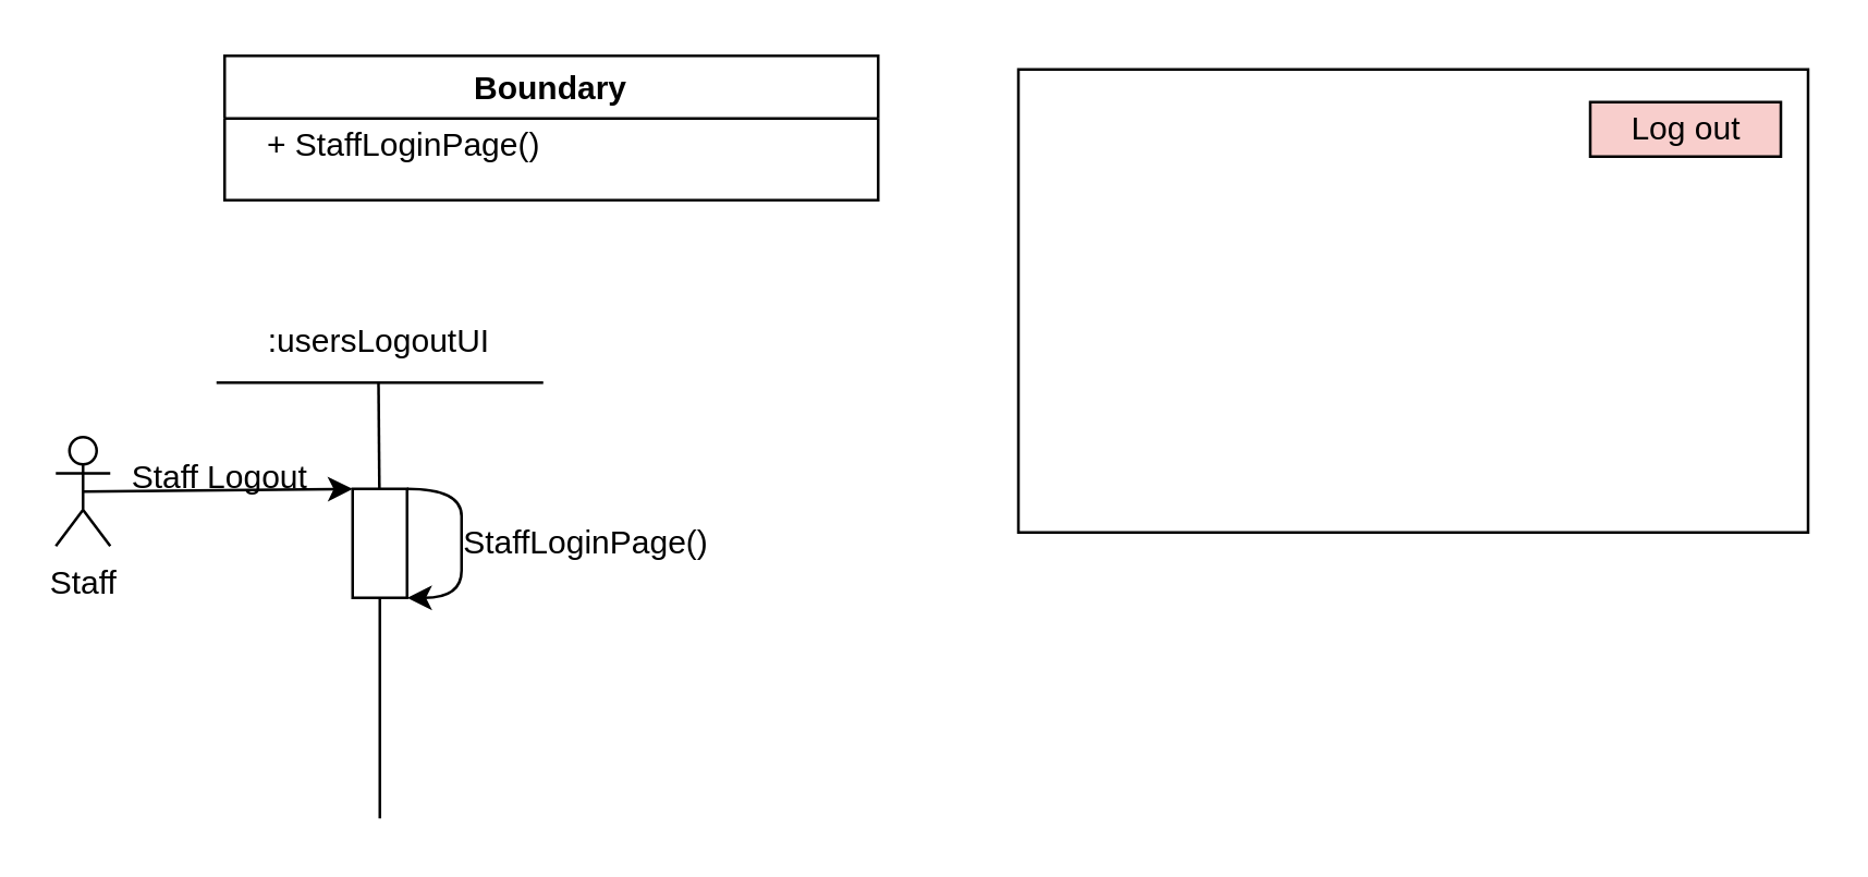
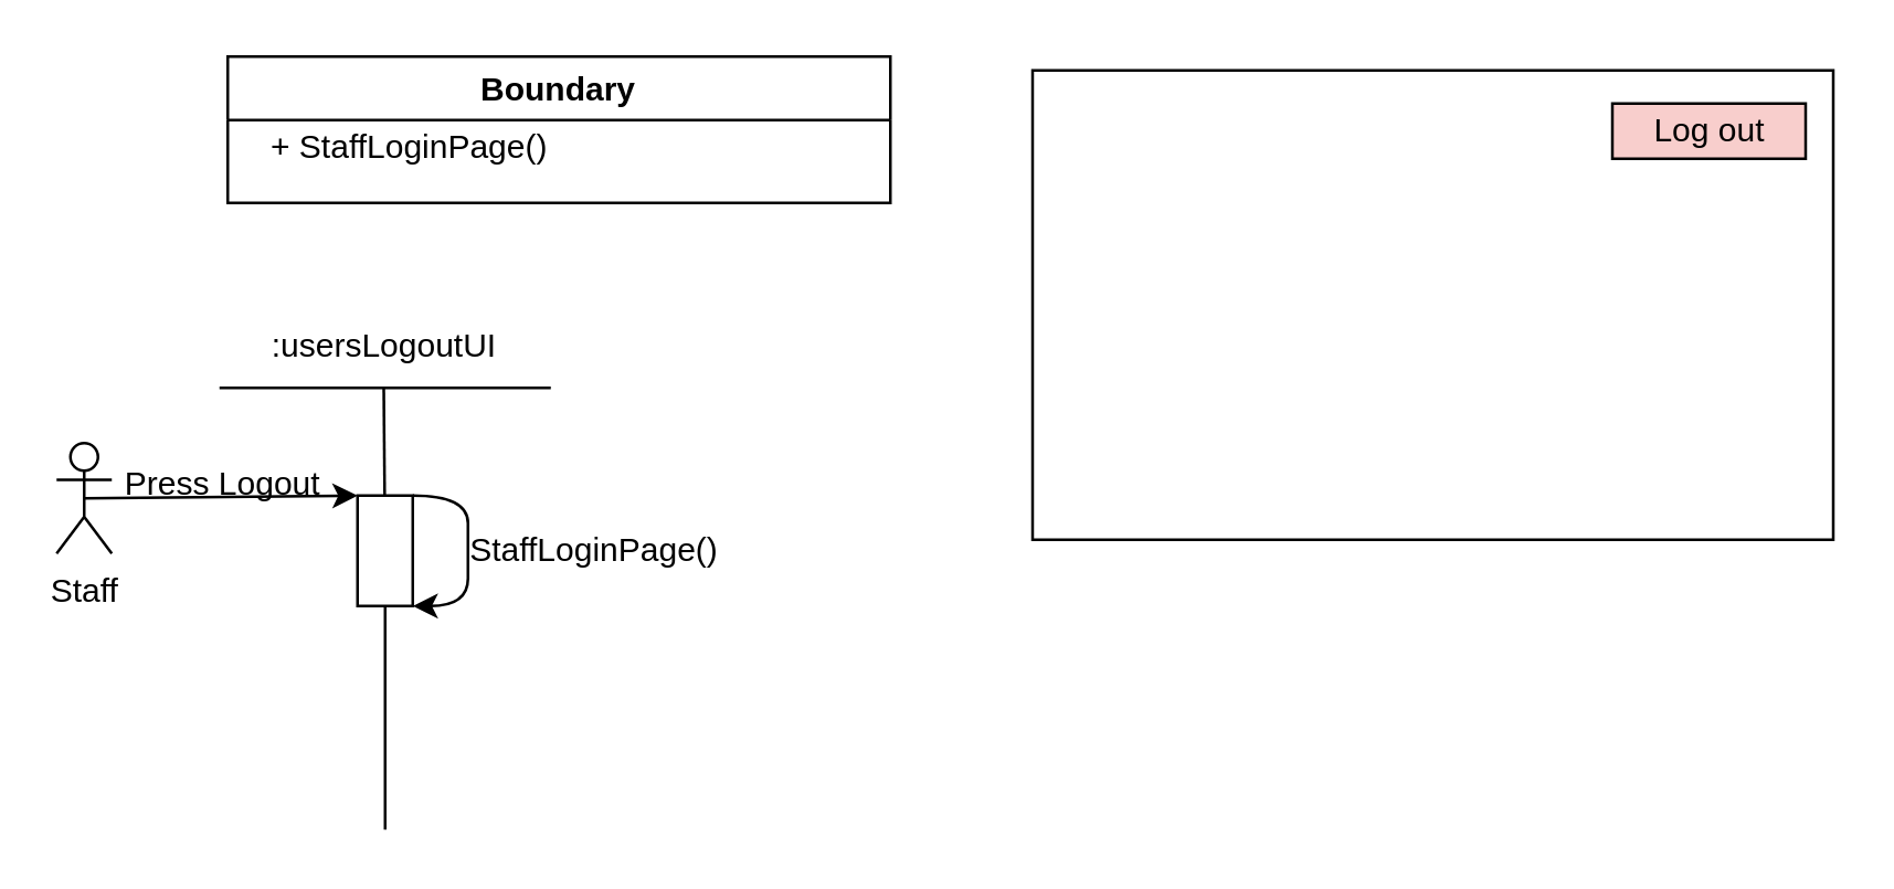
  <mxCell id="0" />
  <mxCell id="1" parent="0" />
  <mxCell id="2" value="Boundary" style="swimlane;" parent="1" vertex="1"><mxGeometry x="82" y="20" width="240" height="53" as="geometry" /></mxCell>
  <mxCell id="3" value="+ StaffLoginPage()" style="text;html=1;align=left;verticalAlign=middle;resizable=0;points=[];autosize=1;strokeColor=none;fillColor=none;" parent="2" vertex="1"><mxGeometry x="14" y="23" width="120" height="20" as="geometry" /></mxCell>
  <mxCell id="4" style="edgeStyle=orthogonalEdgeStyle;rounded=0;orthogonalLoop=1;jettySize=auto;html=1;exitX=0.5;exitY=0.5;exitDx=0;exitDy=0;exitPerimeter=0;entryX=0;entryY=0;entryDx=0;entryDy=0;" parent="1" source="5" target="9" edge="1"><mxGeometry relative="1" as="geometry"><Array as="points"><mxPoint x="129" y="180" /></Array></mxGeometry></mxCell>
  <mxCell id="5" value="Staff" style="shape=umlActor;verticalLabelPosition=bottom;verticalAlign=top;html=1;outlineConnect=0;strokeColor=default;" parent="1" vertex="1"><mxGeometry x="20" y="160" width="20" height="40" as="geometry" /></mxCell>
  <mxCell id="6" value=":usersLogoutUI" style="text;html=1;strokeColor=none;fillColor=none;align=center;verticalAlign=middle;whiteSpace=wrap;rounded=0;" parent="1" vertex="1"><mxGeometry x="79" y="110" width="120" height="30" as="geometry" /></mxCell>
  <mxCell id="7" value="" style="endArrow=none;html=1;rounded=0;entryX=1;entryY=1;entryDx=0;entryDy=0;exitX=0;exitY=1;exitDx=0;exitDy=0;" parent="1" source="6" target="6" edge="1"><mxGeometry width="50" height="50" relative="1" as="geometry"><mxPoint x="99" y="140" as="sourcePoint" /><mxPoint x="149" y="90" as="targetPoint" /></mxGeometry></mxCell>
  <mxCell id="8" value="" style="endArrow=none;html=1;rounded=0;startArrow=none;" parent="1" source="9" edge="1"><mxGeometry width="50" height="50" relative="1" as="geometry"><mxPoint x="138.5" y="881" as="sourcePoint" /><mxPoint x="138.5" y="140" as="targetPoint" /></mxGeometry></mxCell>
  <mxCell id="9" value="" style="rounded=0;whiteSpace=wrap;html=1;strokeColor=default;" parent="1" vertex="1"><mxGeometry x="129" y="179" width="20" height="40" as="geometry" /></mxCell>
  <mxCell id="10" value="" style="endArrow=none;html=1;rounded=0;" parent="1" target="9" edge="1"><mxGeometry width="50" height="50" relative="1" as="geometry"><mxPoint x="139" y="300" as="sourcePoint" /><mxPoint x="138.5" y="140" as="targetPoint" /></mxGeometry></mxCell>
  <mxCell id="11" value="" style="curved=1;endArrow=classic;html=1;rounded=0;exitX=1;exitY=0;exitDx=0;exitDy=0;entryX=1;entryY=1;entryDx=0;entryDy=0;" parent="1" source="9" target="9" edge="1"><mxGeometry width="50" height="50" relative="1" as="geometry"><mxPoint x="409" y="389" as="sourcePoint" /><mxPoint x="459" y="339" as="targetPoint" /><Array as="points"><mxPoint x="169" y="179" /><mxPoint x="169" y="199" /><mxPoint x="169" y="219" /></Array></mxGeometry></mxCell>
  <mxCell id="12" value="StaffLoginPage()" style="text;html=1;strokeColor=none;fillColor=none;align=center;verticalAlign=middle;whiteSpace=wrap;rounded=0;" parent="1" vertex="1"><mxGeometry x="175" y="184" width="80" height="30" as="geometry" /></mxCell>
  <mxCell id="13" value="" style="rounded=0;whiteSpace=wrap;html=1;strokeColor=default;" parent="1" vertex="1"><mxGeometry x="373.5" y="25" width="290" height="170" as="geometry" /></mxCell>
  <mxCell id="14" value="Log out" style="rounded=0;whiteSpace=wrap;html=1;strokeColor=default;fillColor=#f8cecc;" parent="1" vertex="1"><mxGeometry x="583.5" y="37" width="70" height="20" as="geometry" /></mxCell>
- <mxCell id="15" value="Staff Logout" style="text;html=1;align=center;verticalAlign=middle;resizable=0;points=[];autosize=1;strokeColor=none;fillColor=none;" parent="1" vertex="1"><mxGeometry x="35" y="165" width="90" height="20" as="geometry" /></mxCell>
+ <mxCell id="15" value="Press Logout" style="text;html=1;align=center;verticalAlign=middle;resizable=0;points=[];autosize=1;strokeColor=none;fillColor=none;" parent="1" vertex="1"><mxGeometry x="35" y="165" width="90" height="20" as="geometry" /></mxCell>
